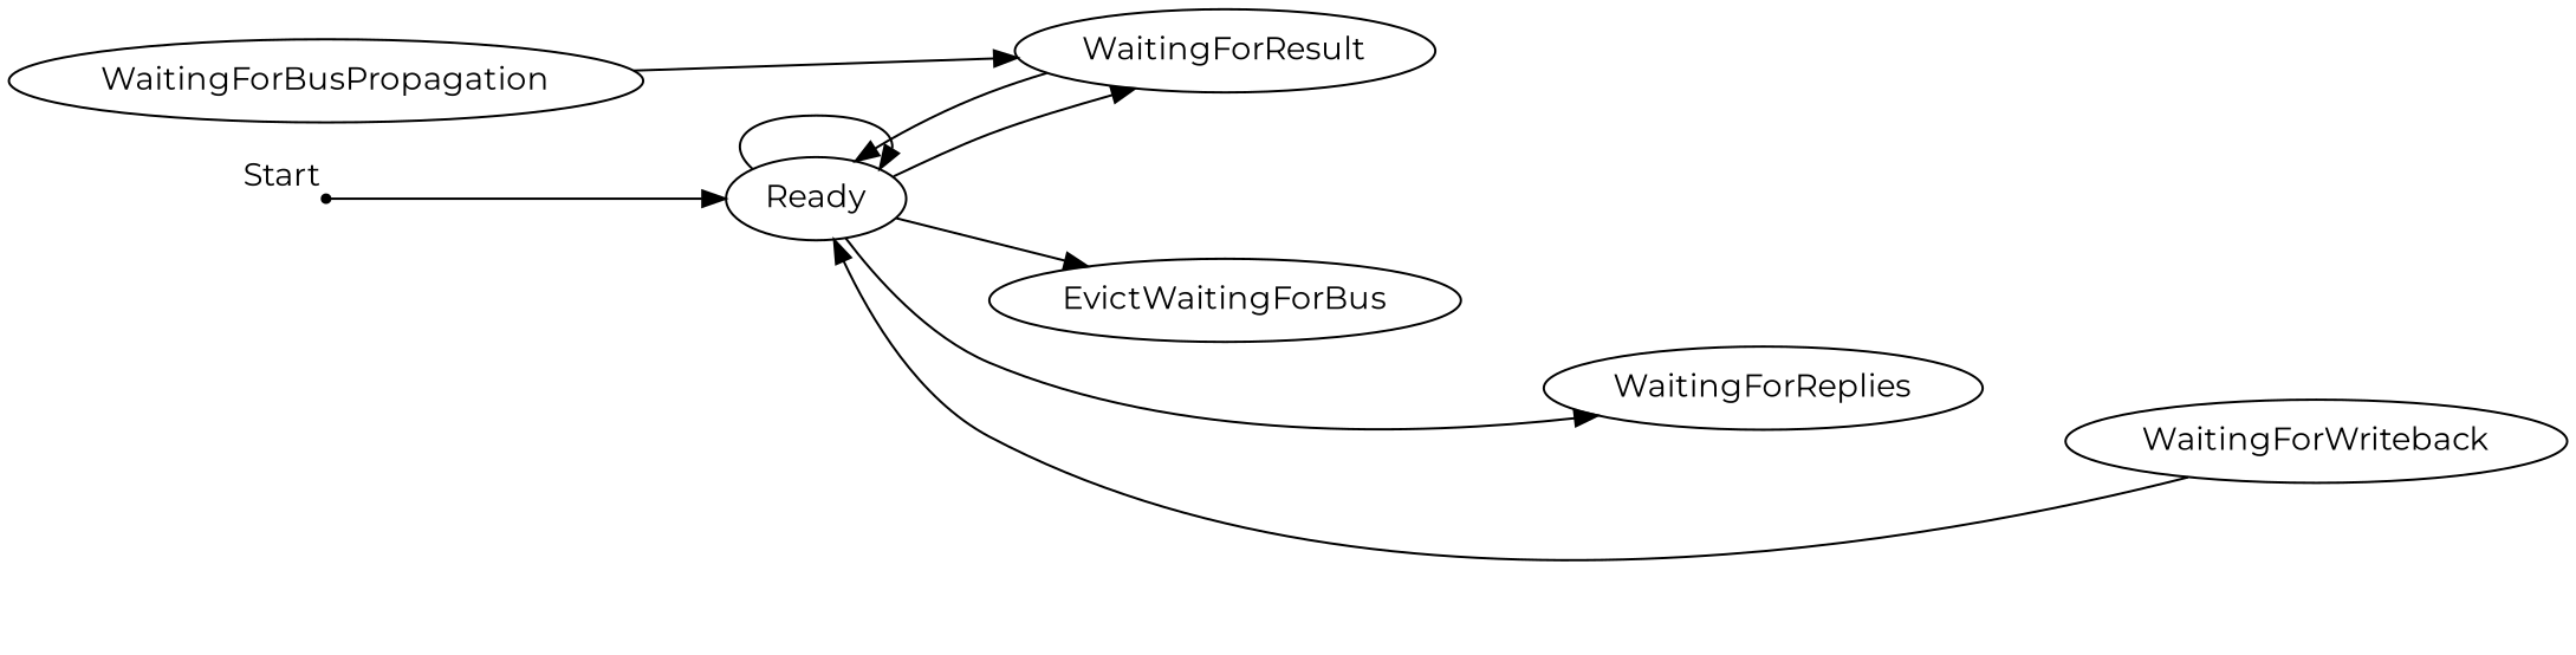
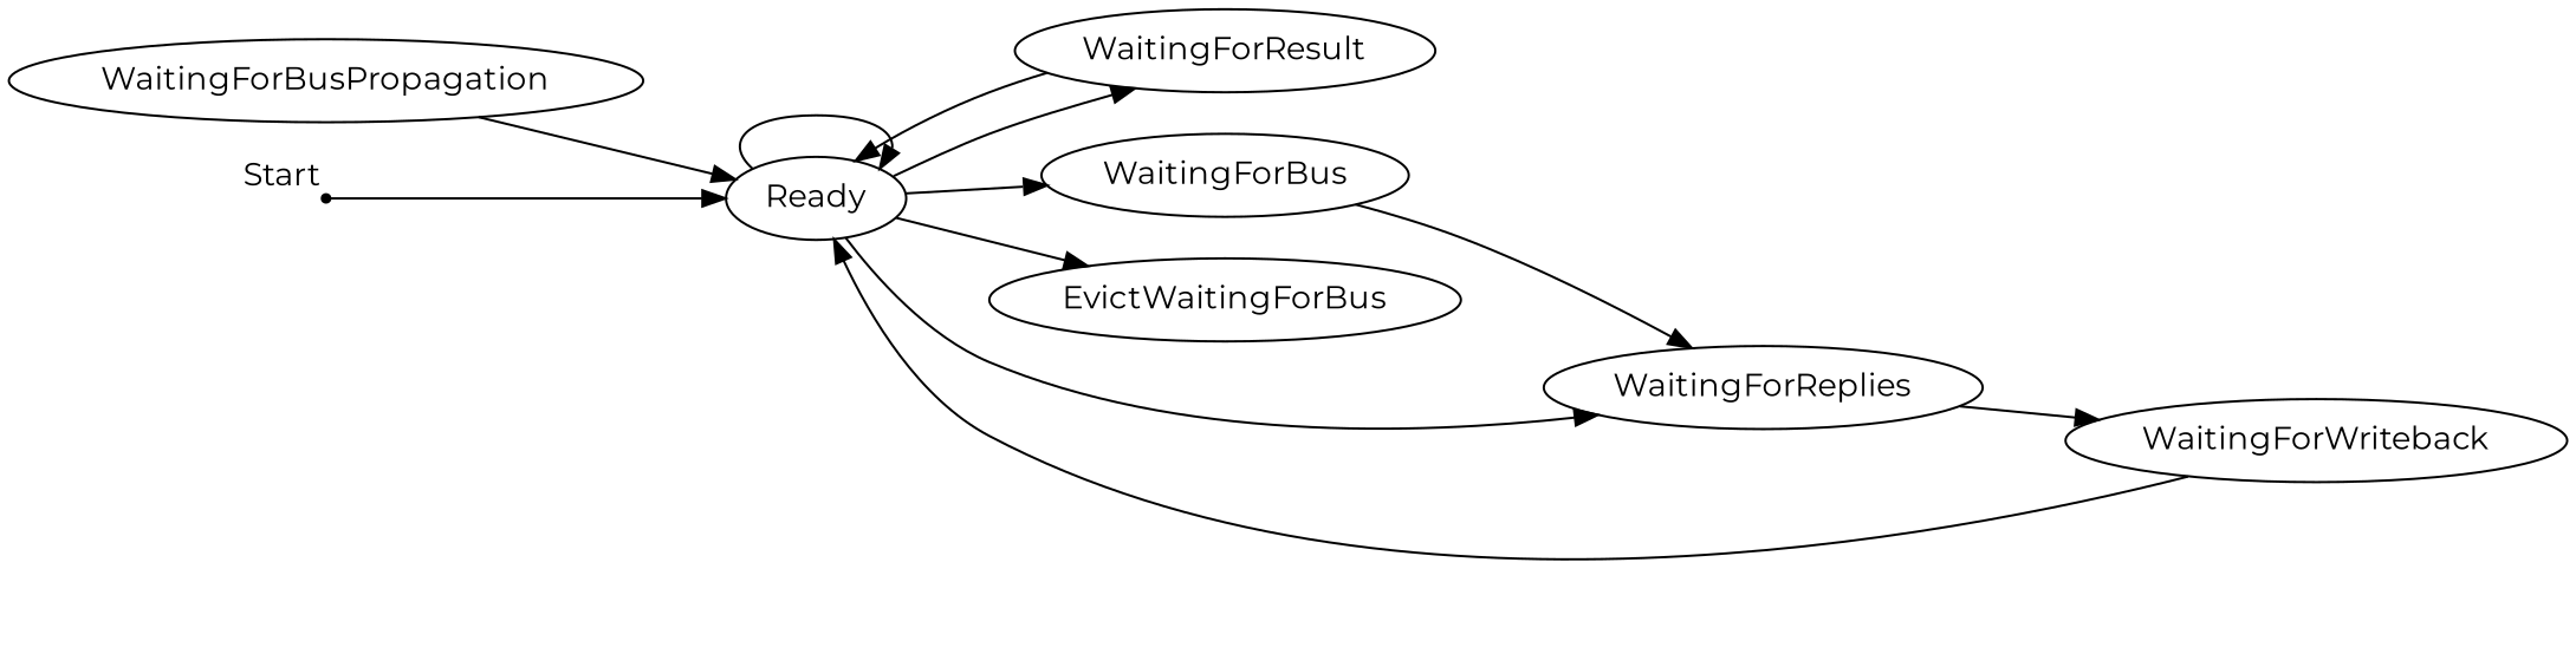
  digraph {
    fontname=Montserrat
    rankdir=LR
    node [fontname=Montserrat shape=oval]
    edge [fontname=Montserrat]
    Start [shape=point xlabel=Start]
    Ready
+   WaitingForBus
    WaitingForResult
    EvictWaitingForBus
    WaitingForReplies
    WaitingForWriteback
    WaitingForBusPropagation
    Start -> Ready
    Ready -> Ready
+   Ready -> WaitingForBus
    Ready -> WaitingForResult
    Ready -> EvictWaitingForBus
    Ready -> WaitingForReplies
+   WaitingForBus -> WaitingForReplies
    WaitingForResult -> Ready
+   WaitingForReplies -> WaitingForWriteback
    WaitingForWriteback -> Ready
-   WaitingForBusPropagation -> WaitingForResult
+   WaitingForBusPropagation -> Ready
  }
